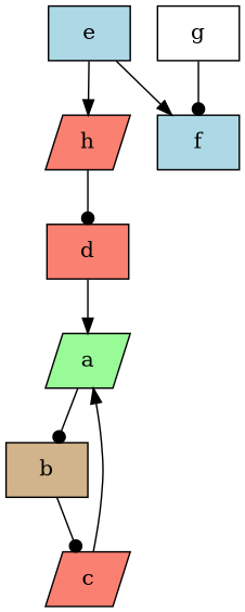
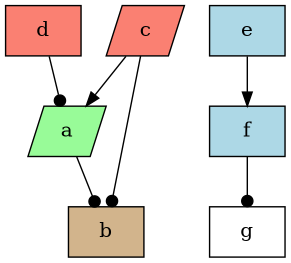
  digraph {
    node [fillcolor=salmon shape=box style=filled]
    edge [arrowhead=dot]
    a [fillcolor=palegreen shape=parallelogram]
    b [fillcolor=tan]
    c [shape=parallelogram]
    d
    e [fillcolor=lightblue]
-   h [shape=parallelogram]
    f [fillcolor=lightblue]
    g [fillcolor=white]
    a -> b
-   b -> c
+   c -> b
    c -> a [arrowhead=normal]
-   d -> a [arrowhead=normal]
-   e -> h [arrowhead=normal]
+   d -> a
    e -> f [arrowhead=normal]
-   h -> d
-   g -> f
+   f -> g
  }
